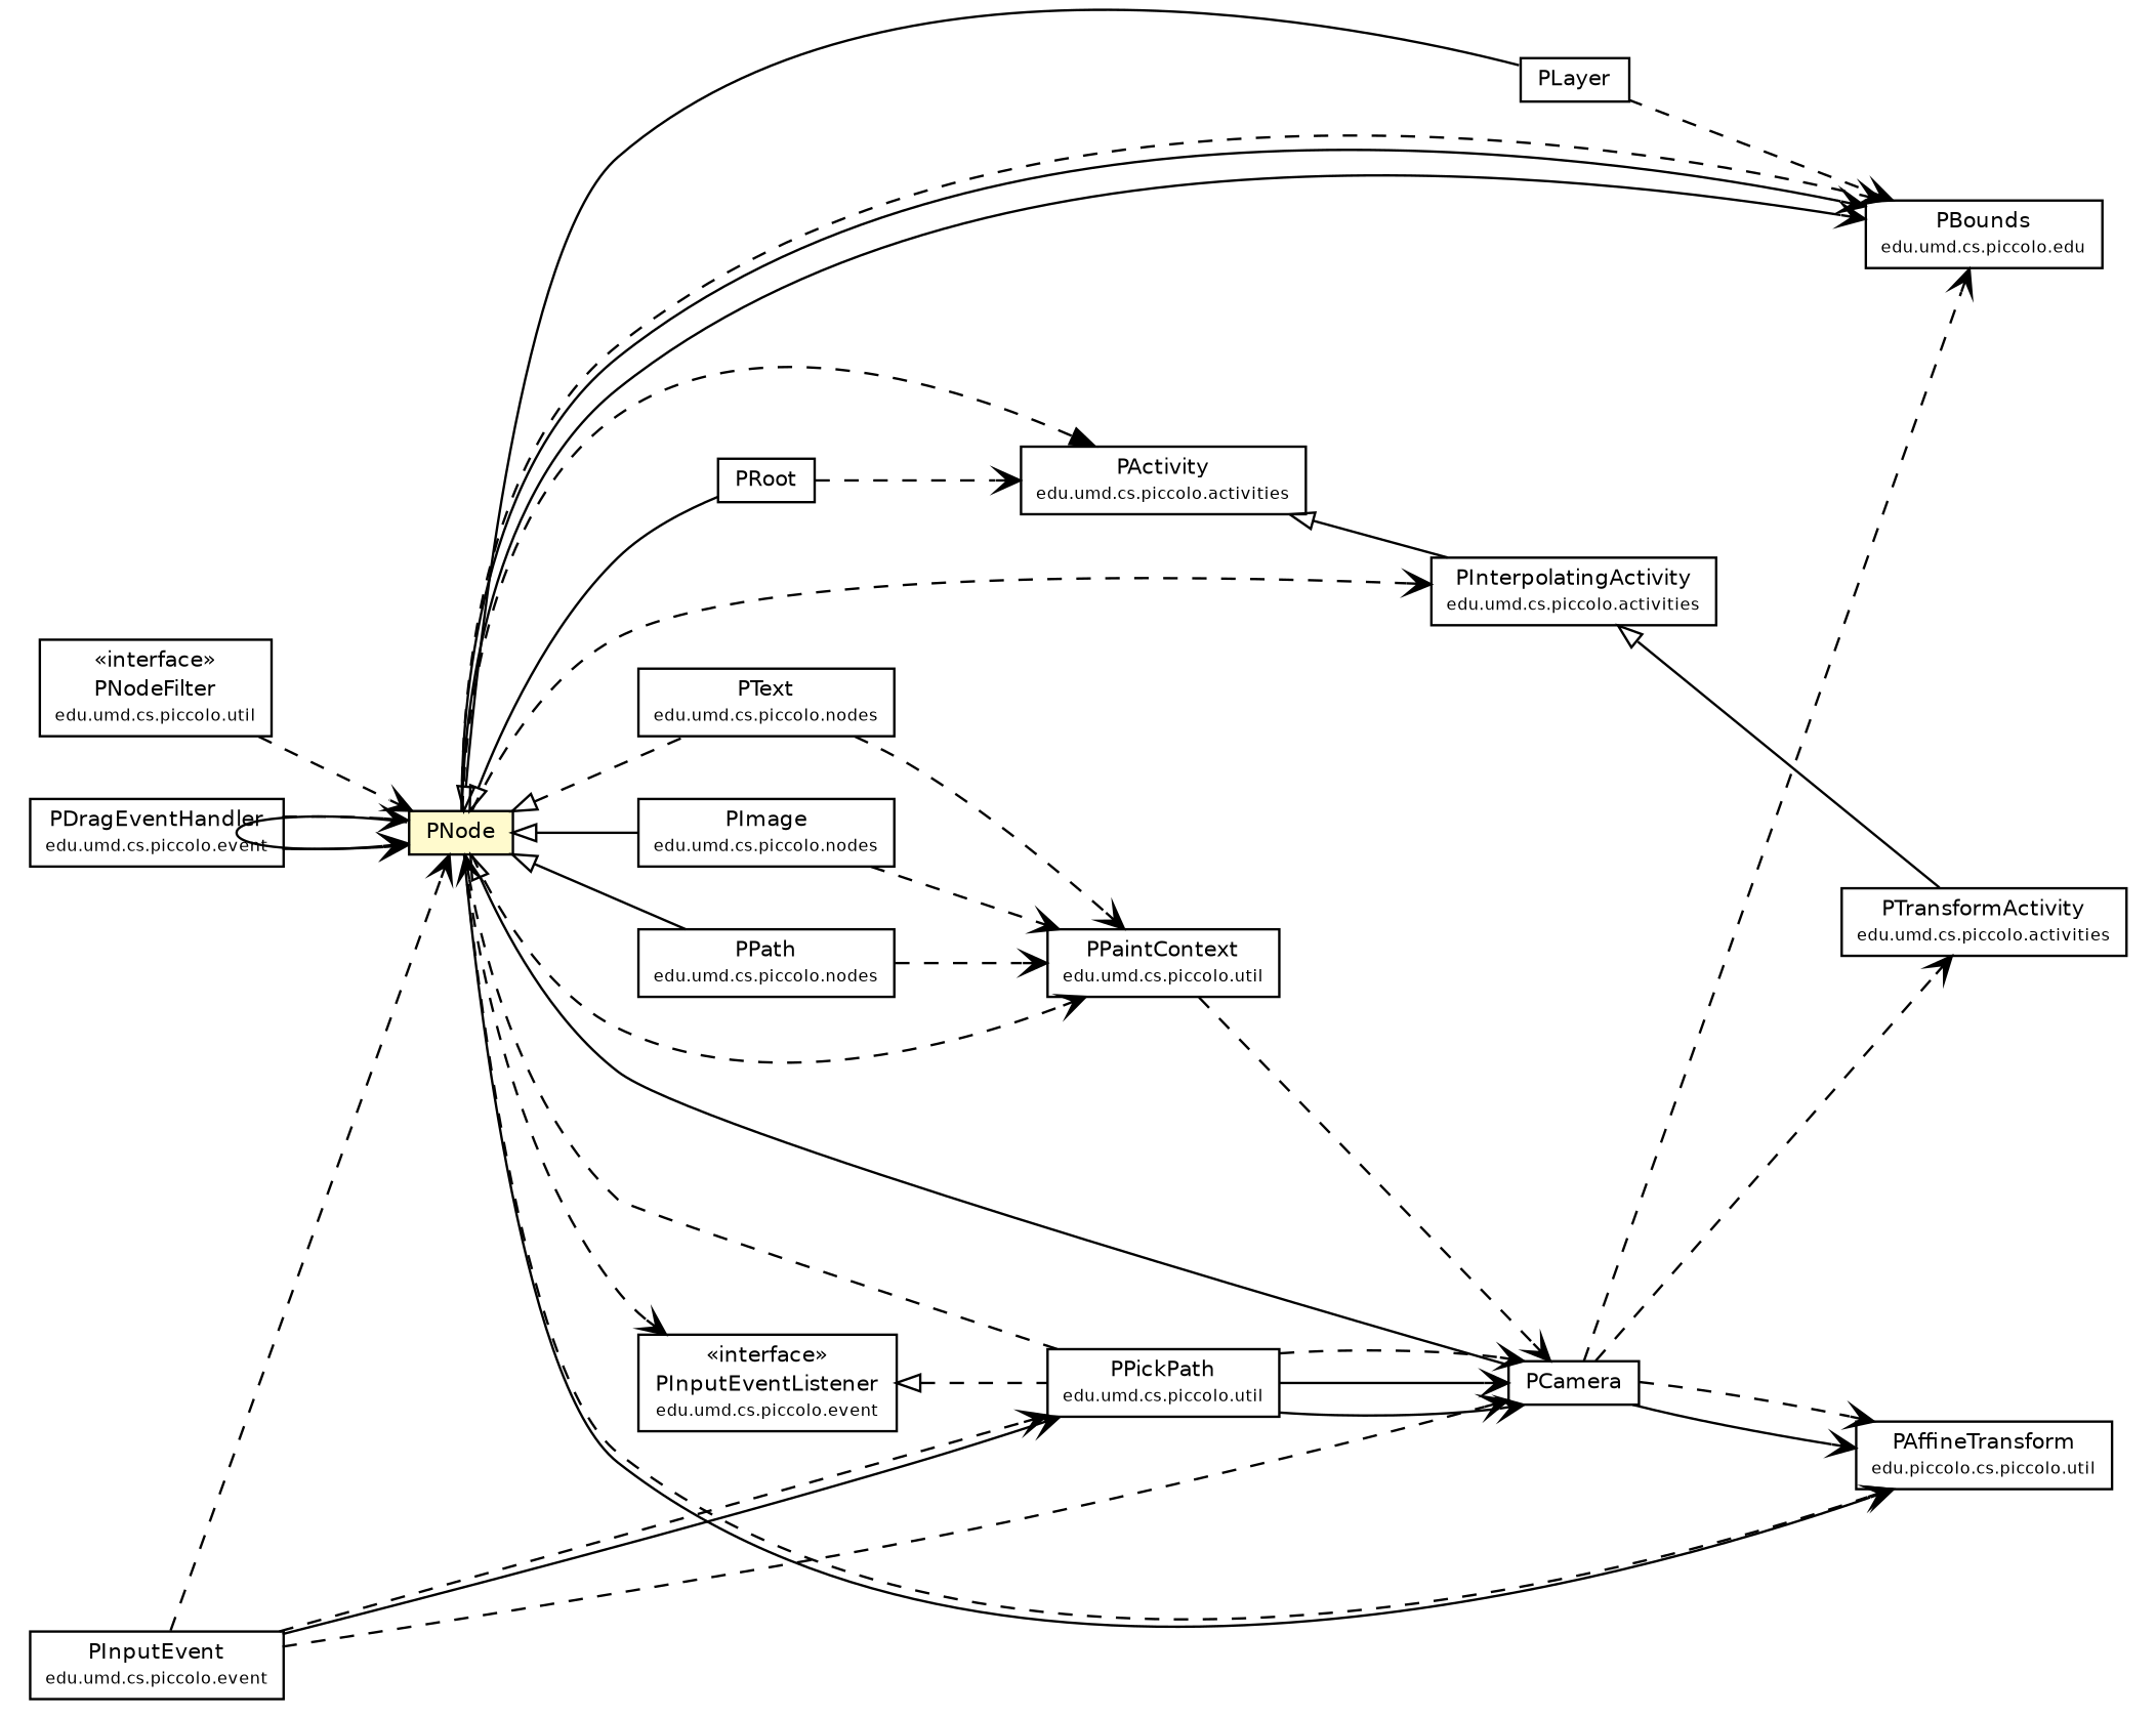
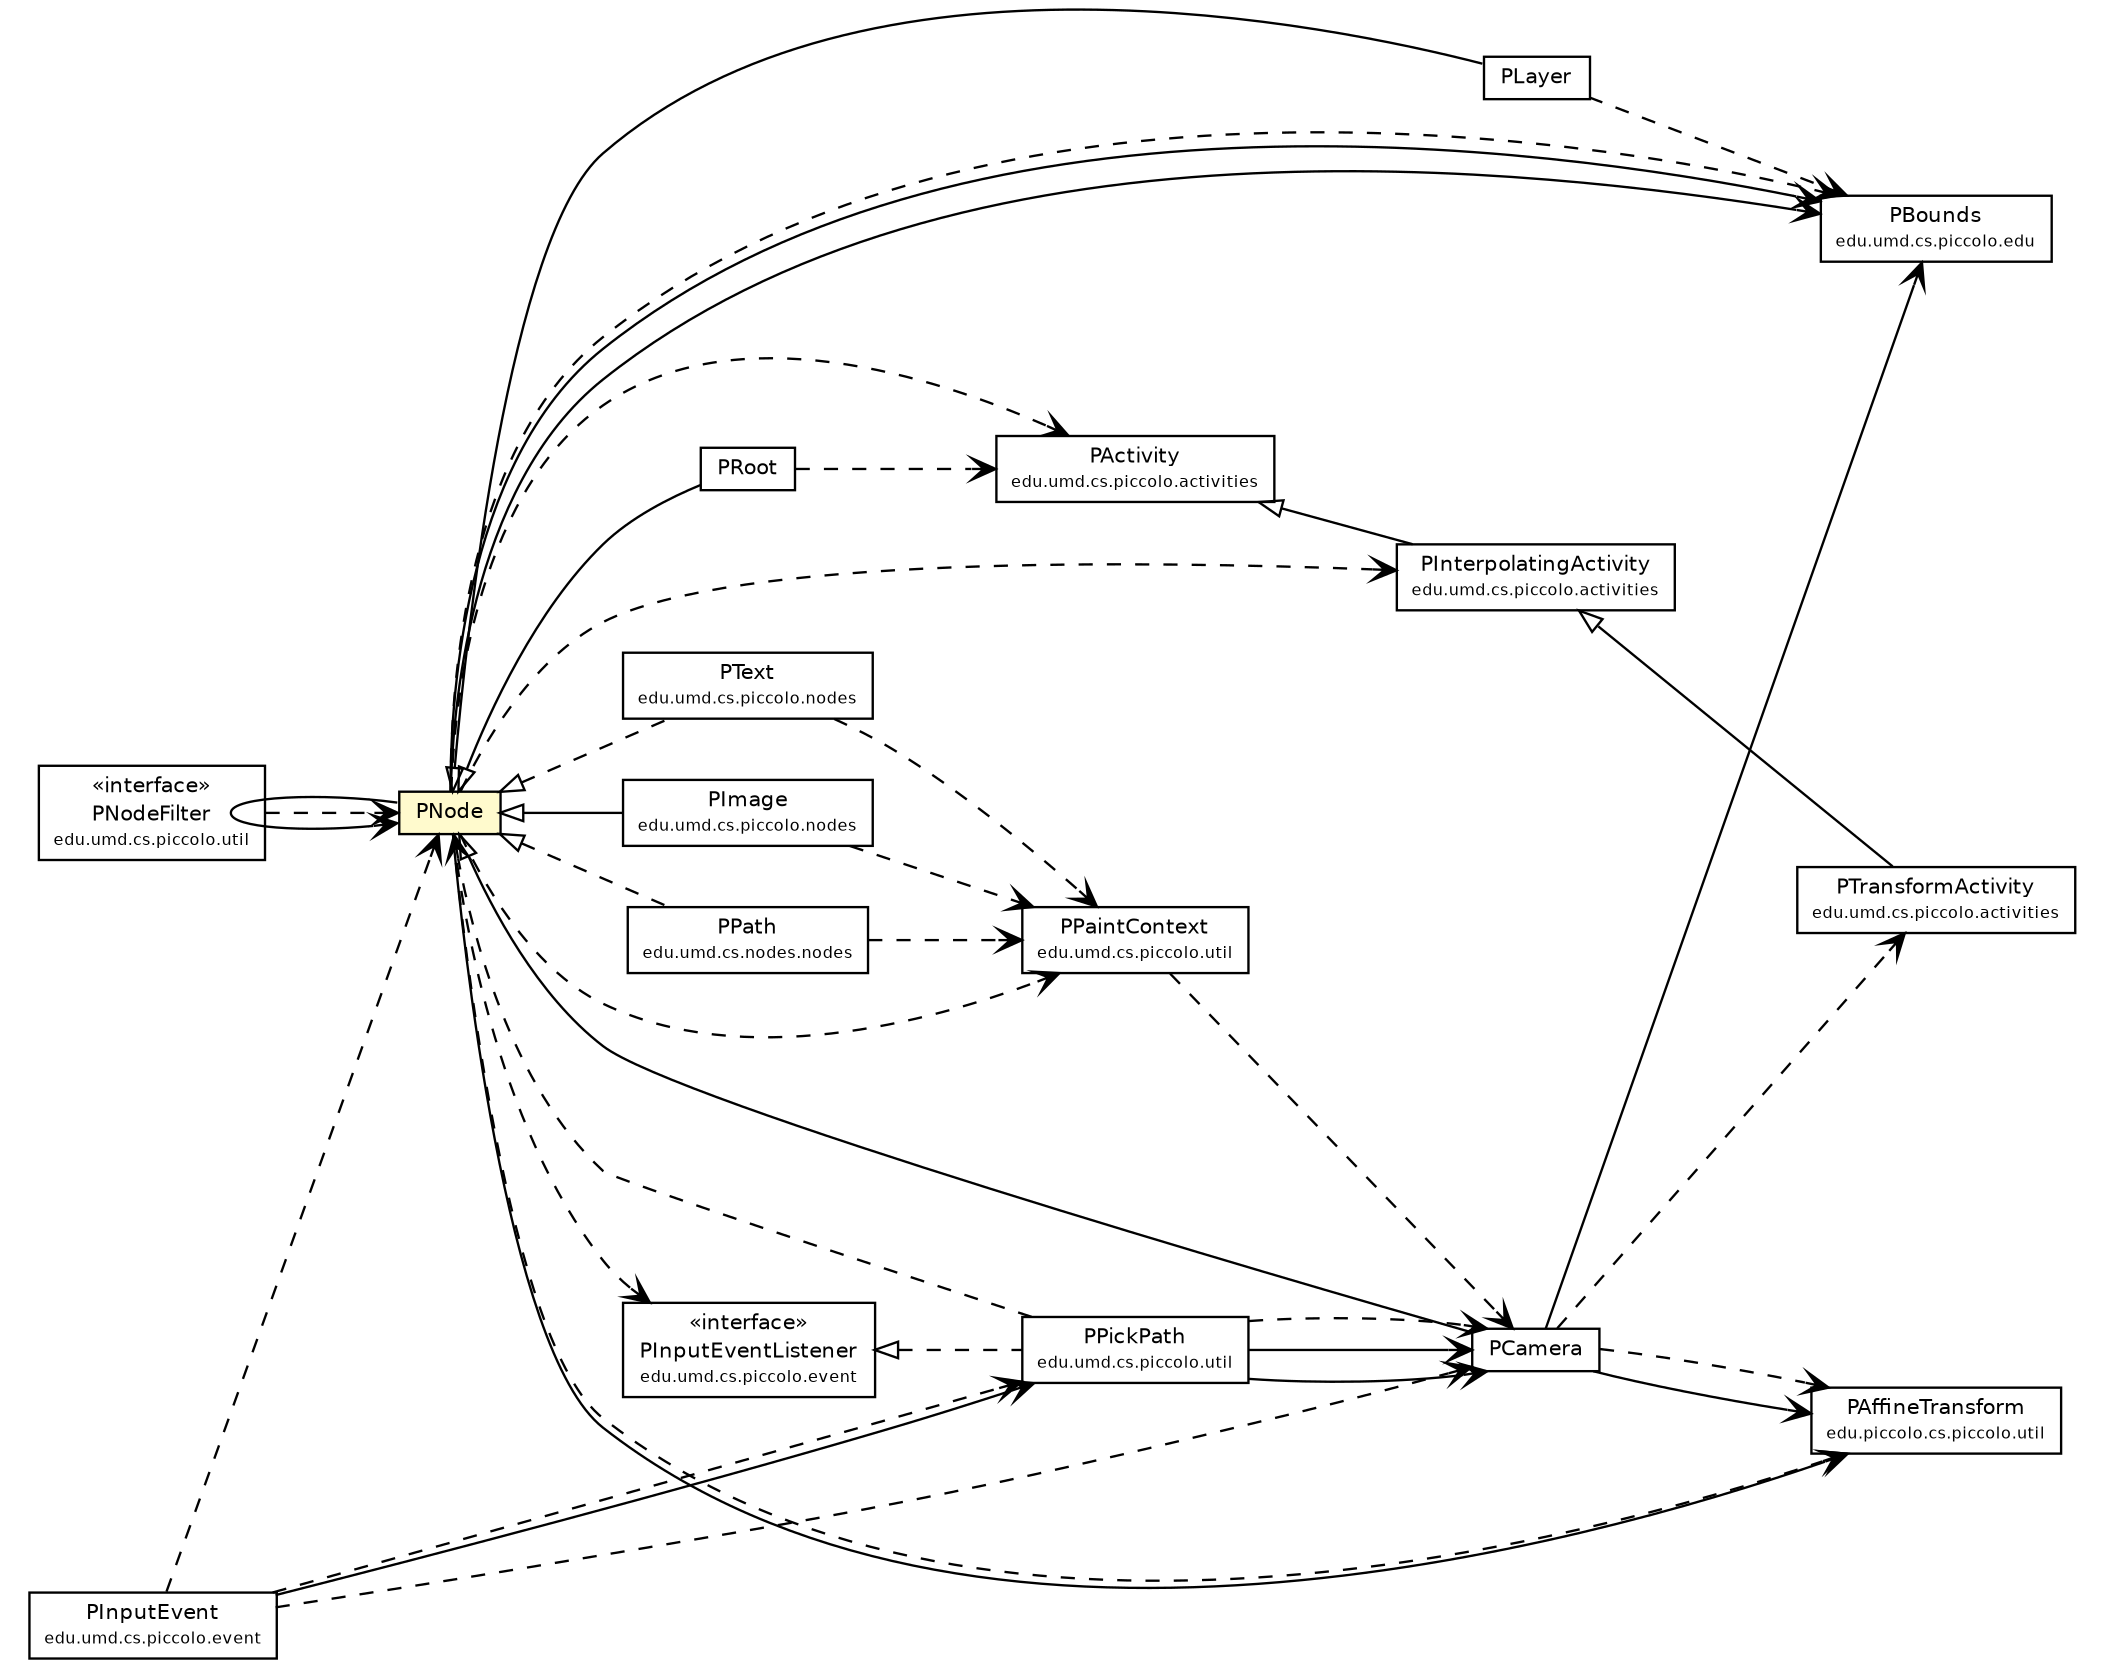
  digraph {
    rankdir=LR
    node [fontcolor=black fontname=Helvetica fontsize=9.0 shape=plaintext]
    edge [arrowhead=open color=black fontcolor=black fontname=Helvetica fontsize=10.0 headport=p labelfontname=Helvetica labelfontsize=10 style=dashed tailport=p]
    n1 [label=<<table border="0" cellborder="1" cellspacing="0" cellpadding="2" port="p" href="./util/PPaintContext.html"> 		<tr><td><table border="0" cellspacing="0" cellpadding="1"> 			<tr><td> PPaintContext </td></tr> 			<tr><td><font point-size="7.0"> edu.umd.cs.piccolo.util </font></td></tr> 		</table></td></tr> 		</table>>]
    n2 [label=<<table border="0" cellborder="1" cellspacing="0" cellpadding="2" port="p" href="./PCamera.html"> 		<tr><td><table border="0" cellspacing="0" cellpadding="1"> 			<tr><td> PCamera </td></tr> 		</table></td></tr> 		</table>>]
    n3 [label=<<table border="0" cellborder="1" cellspacing="0" cellpadding="2" port="p" href="./util/PAffineTransform.html"> 		<tr><td><table border="0" cellspacing="0" cellpadding="1"> 			<tr><td> PAffineTransform </td></tr> 			<tr><td><font point-size="7.0"> edu.piccolo.cs.piccolo.util </font></td></tr> 		</table></td></tr> 		</table>>]
    n4 [label=<<table border="0" cellborder="1" cellspacing="0" cellpadding="2" port="p" href="./util/PBounds.html"> 		<tr><td><table border="0" cellspacing="0" cellpadding="1"> 			<tr><td> PBounds </td></tr> 			<tr><td><font point-size="7.0"> edu.umd.cs.piccolo.edu </font></td></tr> 		</table></td></tr> 		</table>>]
    n5 [label=<<table border="0" cellborder="1" cellspacing="0" cellpadding="2" port="p" href="./activities/PTransformActivity.html"> 		<tr><td><table border="0" cellspacing="0" cellpadding="1"> 			<tr><td> PTransformActivity </td></tr> 			<tr><td><font point-size="7.0"> edu.umd.cs.piccolo.activities </font></td></tr> 		</table></td></tr> 		</table>>]
    n6 [label=<<table border="0" cellborder="1" cellspacing="0" cellpadding="2" port="p" href="./util/PPickPath.html"> 		<tr><td><table border="0" cellspacing="0" cellpadding="1"> 			<tr><td> PPickPath </td></tr> 			<tr><td><font point-size="7.0"> edu.umd.cs.piccolo.util </font></td></tr> 		</table></td></tr> 		</table>>]
    n7 [label=<<table border="0" cellborder="1" cellspacing="0" cellpadding="2" port="p" bgcolor="lemonChiffon" href="./PNode.html"> 		<tr><td><table border="0" cellspacing="0" cellpadding="1"> 			<tr><td> PNode </td></tr> 		</table></td></tr> 		</table>>]
    n8 [label=<<table border="0" cellborder="1" cellspacing="0" cellpadding="2" port="p" href="./PRoot.html"> 		<tr><td><table border="0" cellspacing="0" cellpadding="1"> 			<tr><td> PRoot </td></tr> 		</table></td></tr> 		</table>>]
    n9 [label=<<table border="0" cellborder="1" cellspacing="0" cellpadding="2" port="p" href="./PLayer.html"> 		<tr><td><table border="0" cellspacing="0" cellpadding="1"> 			<tr><td> PLayer </td></tr> 		</table></td></tr> 		</table>>]
    n10 [label=<<table border="0" cellborder="1" cellspacing="0" cellpadding="2" port="p" href="./event/PInputEventListener.html"> 		<tr><td><table border="0" cellspacing="0" cellpadding="1"> 			<tr><td> &laquo;interface&raquo; </td></tr> 			<tr><td> PInputEventListener </td></tr> 			<tr><td><font point-size="7.0"> edu.umd.cs.piccolo.event </font></td></tr> 		</table></td></tr> 		</table>>]
    n11 [label=<<table border="0" cellborder="1" cellspacing="0" cellpadding="2" port="p" href="./nodes/PText.html"> 		<tr><td><table border="0" cellspacing="0" cellpadding="1"> 			<tr><td> PText </td></tr> 			<tr><td><font point-size="7.0"> edu.umd.cs.piccolo.nodes </font></td></tr> 		</table></td></tr> 		</table>>]
    n12 [label=<<table border="0" cellborder="1" cellspacing="0" cellpadding="2" port="p" href="./nodes/PImage.html"> 		<tr><td><table border="0" cellspacing="0" cellpadding="1"> 			<tr><td> PImage </td></tr> 			<tr><td><font point-size="7.0"> edu.umd.cs.piccolo.nodes </font></td></tr> 		</table></td></tr> 		</table>>]
-   n13 [label=<<table border="0" cellborder="1" cellspacing="0" cellpadding="2" port="p" href="./nodes/PPath.html"> 		<tr><td><table border="0" cellspacing="0" cellpadding="1"> 			<tr><td> PPath </td></tr> 			<tr><td><font point-size="7.0"> edu.umd.cs.piccolo.nodes </font></td></tr> 		</table></td></tr> 		</table>>]
+   n13 [label=<<table border="0" cellborder="1" cellspacing="0" cellpadding="2" port="p" href="./nodes/PPath.html"> 		<tr><td><table border="0" cellspacing="0" cellpadding="1"> 			<tr><td> PPath </td></tr> 			<tr><td><font point-size="7.0"> edu.umd.cs.nodes.nodes </font></td></tr> 		</table></td></tr> 		</table>>]
    n14 [label=<<table border="0" cellborder="1" cellspacing="0" cellpadding="2" port="p" href="./activities/PInterpolatingActivity.html"> 		<tr><td><table border="0" cellspacing="0" cellpadding="1"> 			<tr><td> PInterpolatingActivity </td></tr> 			<tr><td><font point-size="7.0"> edu.umd.cs.piccolo.activities </font></td></tr> 		</table></td></tr> 		</table>>]
    n15 [label=<<table border="0" cellborder="1" cellspacing="0" cellpadding="2" port="p" href="./activities/PActivity.html"> 		<tr><td><table border="0" cellspacing="0" cellpadding="1"> 			<tr><td> PActivity </td></tr> 			<tr><td><font point-size="7.0"> edu.umd.cs.piccolo.activities </font></td></tr> 		</table></td></tr> 		</table>>]
    n16 [label=<<table border="0" cellborder="1" cellspacing="0" cellpadding="2" port="p" href="./util/PNodeFilter.html"> 		<tr><td><table border="0" cellspacing="0" cellpadding="1"> 			<tr><td> &laquo;interface&raquo; </td></tr> 			<tr><td> PNodeFilter </td></tr> 			<tr><td><font point-size="7.0"> edu.umd.cs.piccolo.util </font></td></tr> 		</table></td></tr> 		</table>>]
    n17 [label=<<table border="0" cellborder="1" cellspacing="0" cellpadding="2" port="p" href="./event/PInputEvent.html"> 		<tr><td><table border="0" cellspacing="0" cellpadding="1"> 			<tr><td> PInputEvent </td></tr> 			<tr><td><font point-size="7.0"> edu.umd.cs.piccolo.event </font></td></tr> 		</table></td></tr> 		</table>>]
-   n18 [label=<<table border="0" cellborder="1" cellspacing="0" cellpadding="2" port="p" href="./event/PDragEventHandler.html"> 		<tr><td><table border="0" cellspacing="0" cellpadding="1"> 			<tr><td> PDragEventHandler </td></tr> 			<tr><td><font point-size="7.0"> edu.umd.cs.piccolo.event </font></td></tr> 		</table></td></tr> 		</table>>]
    n1 -> n2
    n2 -> n3 [style=""]
    n2 -> n3
-   n2 -> n4
+   n2 -> n4 [style=solid]
    n2 -> n5
    n6 -> n2 [style=""]
    n6 -> n2 [style=""]
    n6 -> n2
    n6 -> n7
    n7 -> n1
    n7 -> n2 [arrowtail=empty dir=back fontsize=10 arrowhead="" color="" fontcolor="" style=""]
    n7 -> n3 [style=""]
    n7 -> n3
    n7 -> n4 [style=""]
    n7 -> n4 [style=""]
    n7 -> n4
    n7 -> n7 [style=""]
    n7 -> n8 [arrowtail=empty dir=back fontsize=10 arrowhead="" color="" fontcolor="" style=""]
    n7 -> n9 [arrowtail=empty dir=back fontsize=10 arrowhead="" color="" fontcolor="" style=""]
    n7 -> n10
    n7 -> n11 [arrowtail=empty dir=back fontsize=10 arrowhead="" color="" fontcolor=""]
    n7 -> n12 [arrowtail=empty dir=back fontsize=10 arrowhead="" color="" fontcolor="" style=""]
-   n7 -> n13 [arrowtail=empty dir=back fontsize=10 arrowhead="" color="" fontcolor="" style=""]
+   n7 -> n13 [arrowtail=empty dir=back fontsize=10 arrowhead="" color="" fontcolor=""]
    n7 -> n14
-   n7 -> n15 [arrowhead=normal]
+   n7 -> n15
    n8 -> n15
    n9 -> n4
    n10 -> n6 [arrowtail=empty dir=back fontsize=10 arrowhead="" color="" fontcolor=""]
    n11 -> n1
    n12 -> n1
    n13 -> n1
    n14 -> n5 [arrowtail=empty dir=back fontsize=10 arrowhead="" color="" fontcolor="" style=""]
    n15 -> n14 [arrowtail=empty dir=back fontsize=10 arrowhead="" color="" fontcolor="" style=""]
    n16 -> n7
    n17 -> n2
    n17 -> n6 [style=""]
    n17 -> n6
    n17 -> n7
-   n18 -> n7 [style=""]
-   n18 -> n7
  }
